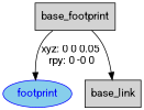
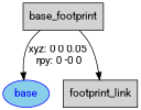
  digraph {
    fontname=Roboto
    node [fillcolor=lightgrey fontname=Roboto shape=box style=filled]
    edge [fontname=Roboto]
    n1 [label=base_footprint]
-   footprint [color=blue fillcolor=skyblue fontcolor=blue shape=ellipse]
-   n3 [label=base_link]
+   footprint [color=blue fillcolor=skyblue fontcolor=blue shape=ellipse label=base]
+   n3 [label=footprint_link]
    n1 -> footprint [label="xyz: 0 0 0.05 \nrpy: 0 -0 0"]
    n1 -> n3
  }
